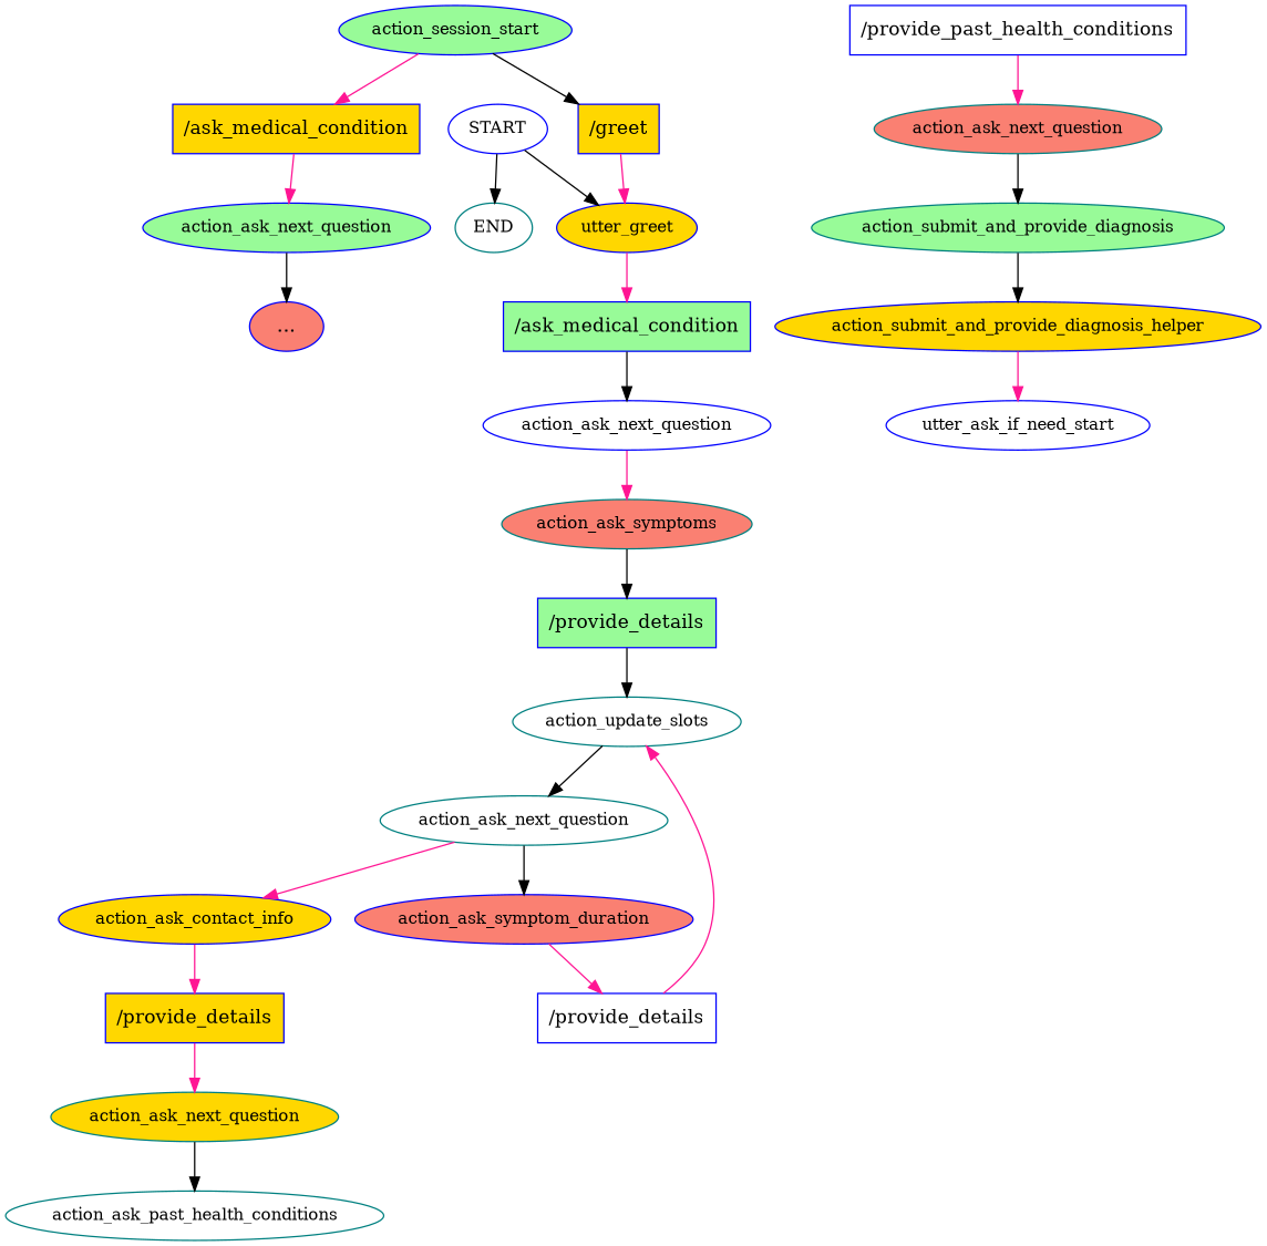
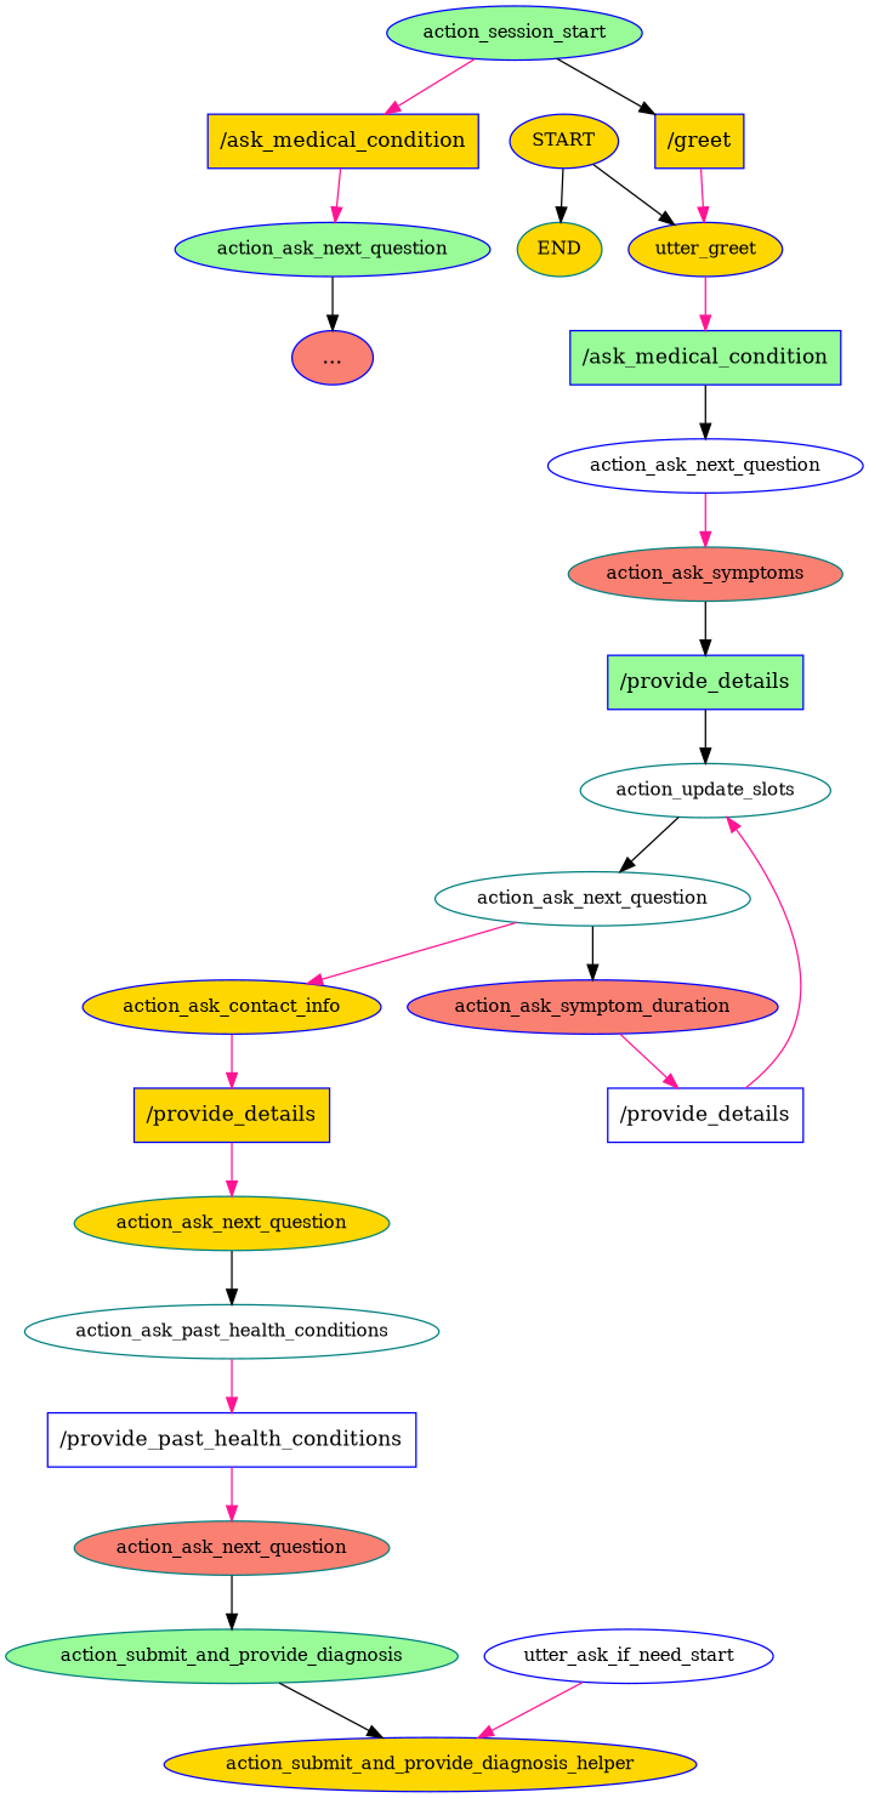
  digraph {
    node [color=blue fillcolor=gold fontsize=12 style=filled]
    edge [color=deeppink]
-   n1 [fillcolor=white label=START]
-   n2 [color=teal fillcolor=white label=END]
+   n1 [label=START]
+   n2 [color=teal label=END]
    n3 [label=utter_greet]
    n4 [fillcolor=palegreen label=action_session_start]
    n5 [label="/ask_medical_condition" shape=rect fontsize=""]
    n6 [label="/greet" shape=rect fontsize=""]
    n7 [fillcolor=palegreen label=action_ask_next_question]
    n8 [fillcolor=salmon label="..." fontsize=""]
    n9 [fillcolor=palegreen label="/ask_medical_condition" shape=rect fontsize=""]
    n10 [fillcolor=white label=action_ask_next_question]
    n11 [color=teal fillcolor=salmon label=action_ask_symptoms]
    n12 [fillcolor=palegreen label="/provide_details" shape=rect fontsize=""]
    n13 [color=teal fillcolor=white label=action_update_slots]
    n14 [color=teal fillcolor=white label=action_ask_next_question]
    n15 [fillcolor=salmon label=action_ask_symptom_duration]
    n16 [label=action_ask_contact_info]
    n17 [fillcolor=white label="/provide_details" shape=rect fontsize=""]
    n18 [label="/provide_details" shape=rect fontsize=""]
    n19 [color=teal label=action_ask_next_question]
    n20 [color=teal fillcolor=white label=action_ask_past_health_conditions]
    n21 [fillcolor=white label="/provide_past_health_conditions" shape=rect fontsize=""]
    n22 [color=teal fillcolor=salmon label=action_ask_next_question]
    n23 [color=teal fillcolor=palegreen label=action_submit_and_provide_diagnosis]
    n24 [label=action_submit_and_provide_diagnosis_helper]
    n25 [fillcolor=white label=utter_ask_if_need_start]
    n1 -> n2 [color=black]
    n1 -> n3 [color=black]
    n3 -> n9
    n4 -> n5
    n4 -> n6 [color=black]
    n5 -> n7
    n6 -> n3
    n7 -> n8 [color=black]
    n9 -> n10 [color=black]
    n10 -> n11
    n11 -> n12 [color=black]
    n12 -> n13 [color=black]
    n13 -> n14 [color=black]
    n14 -> n15 [color=black]
    n14 -> n16
    n15 -> n17
    n16 -> n18
    n17 -> n13
    n18 -> n19
    n19 -> n20 [color=black]
+   n20 -> n21
    n21 -> n22
    n22 -> n23 [color=black]
    n23 -> n24 [color=black]
-   n24 -> n25
+   n25 -> n24
  }
